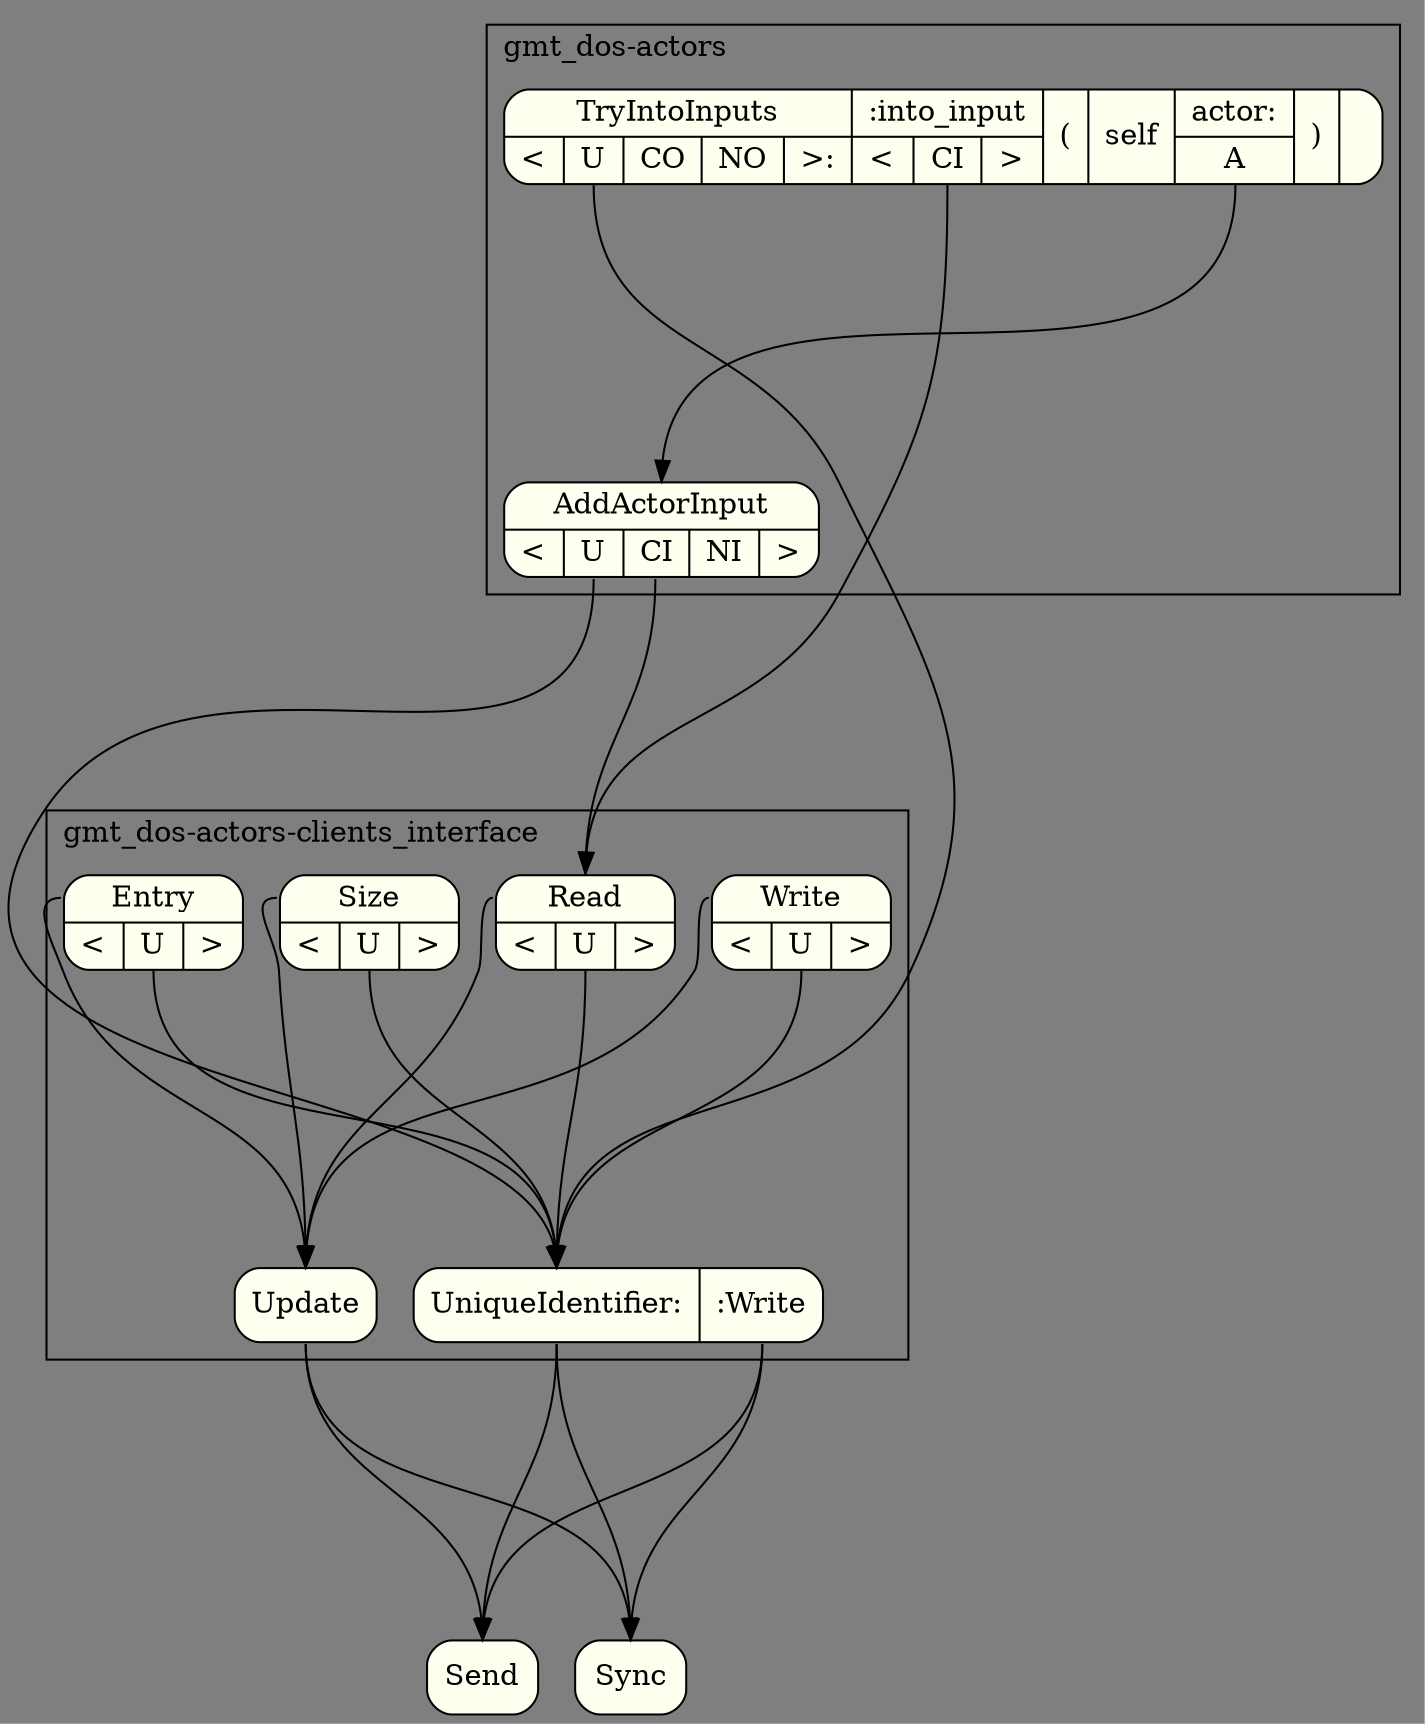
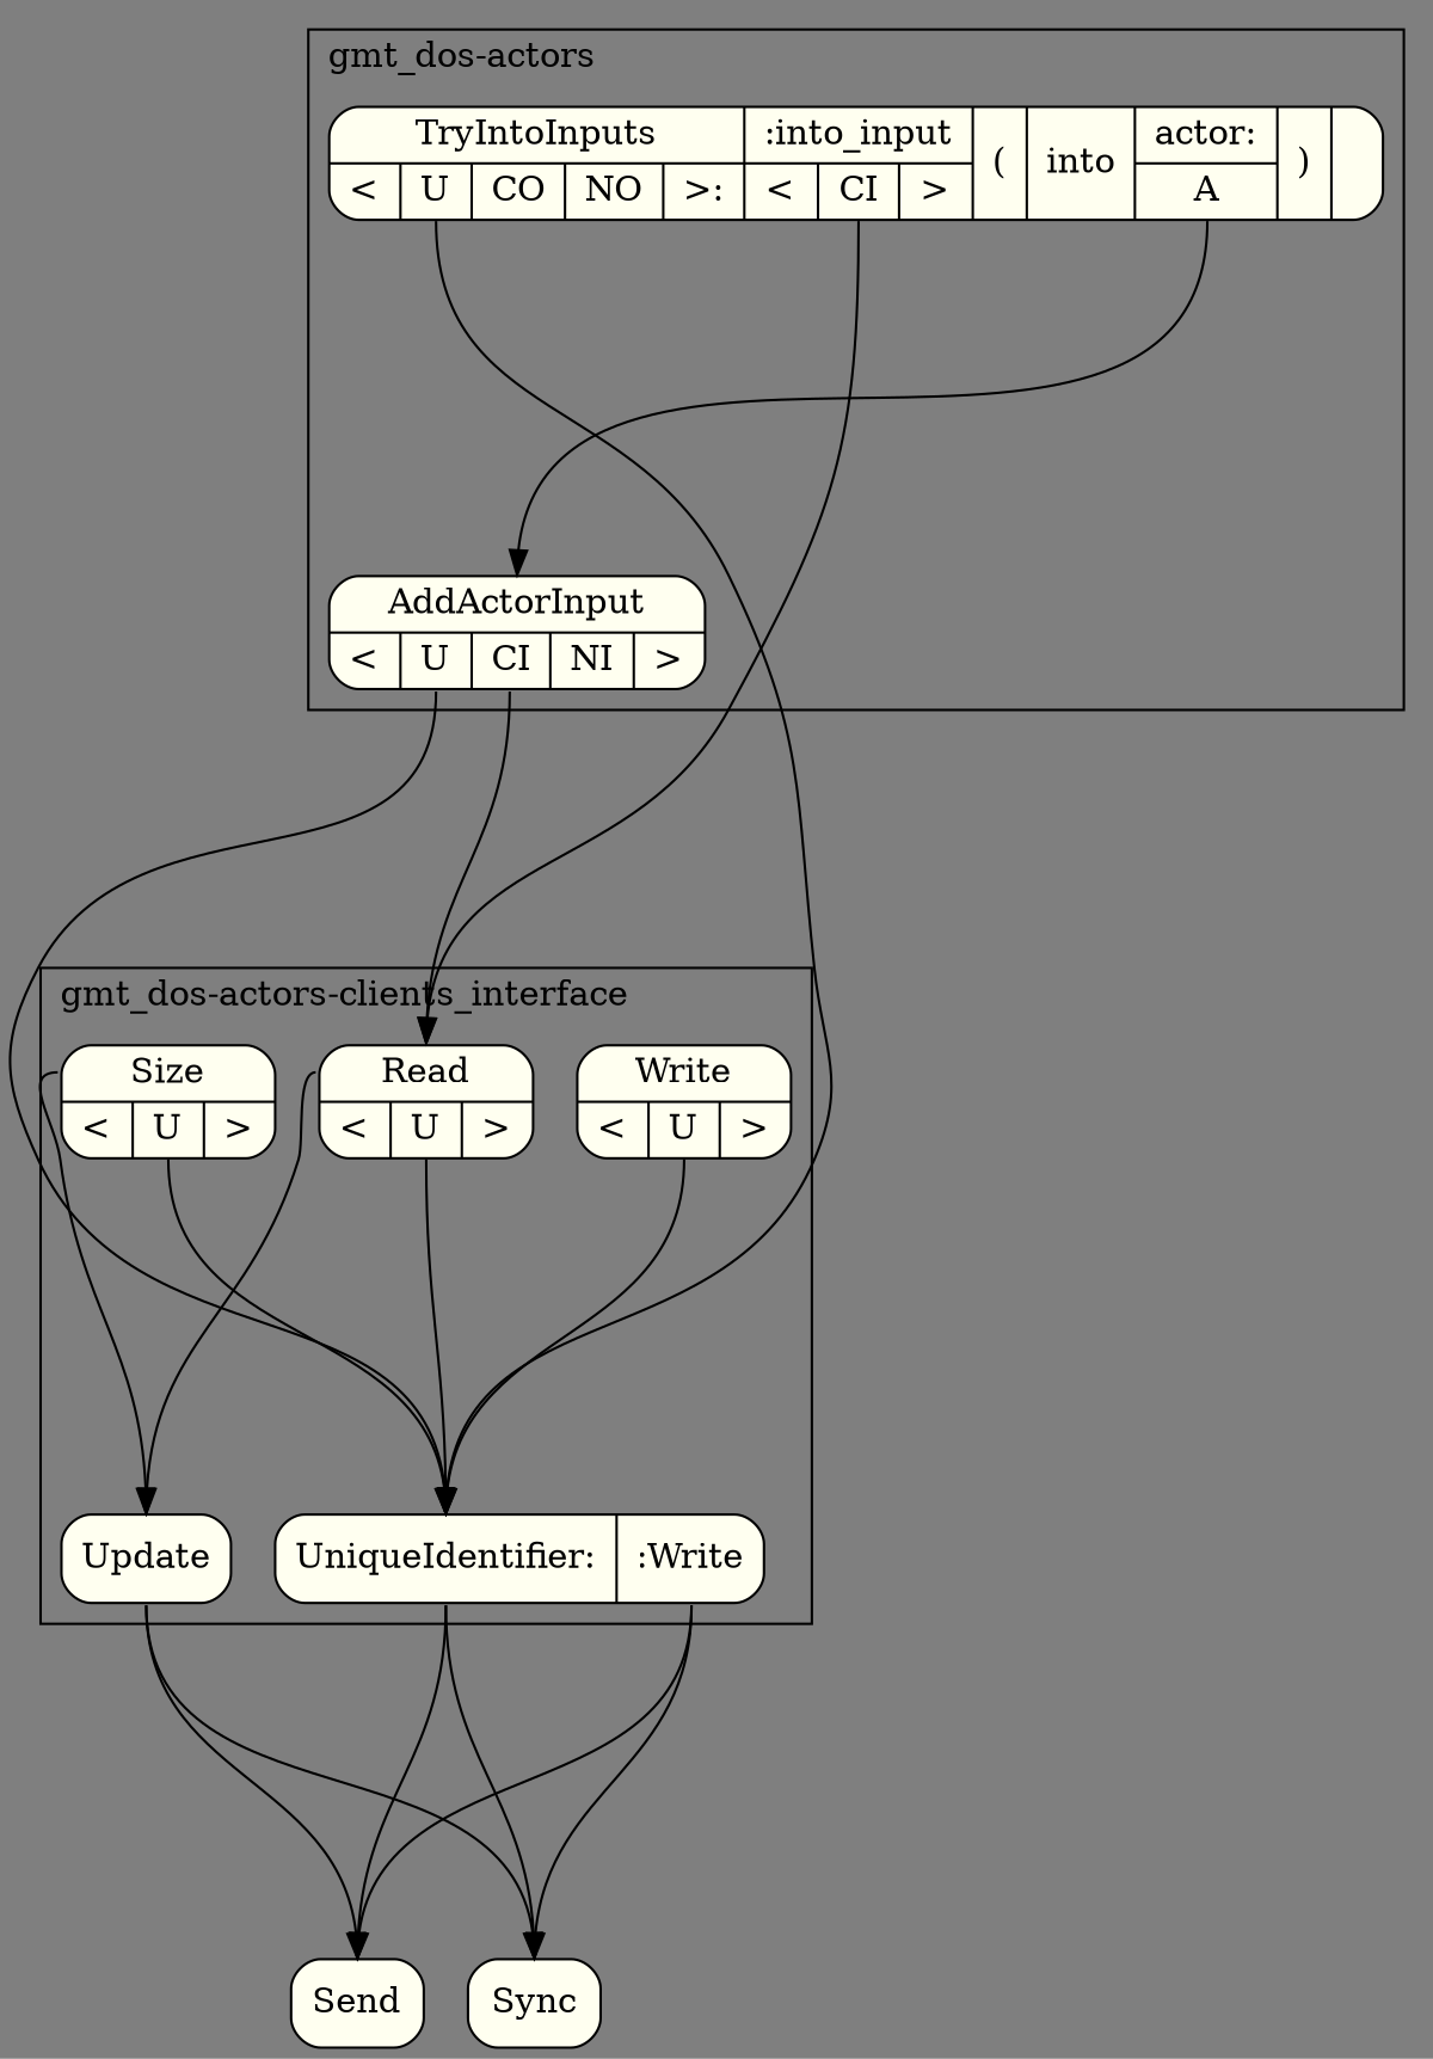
  digraph {
    bgcolor=gray50
    ranksep=2
    node [fillcolor=ivory shape=Mrecord style=filled]
    edge [headport="u:n" tailport=u]
-   n1 [label="{TryIntoInputs|{\<|<u> U|<co> CO|NO|\>:}} | {:into_input|{\<|<ci> CI|\>}}|(|self|{actor:|<a>A}|)|"]
+   n1 [label="{TryIntoInputs|{\<|<u> U|<co> CO|NO|\>:}} | {:into_input|{\<|<ci> CI|\>}}|(|into|{actor:|<a>A}|)|"]
    n2 [label="{AddActorInput|{\<|<u>U|<ci>CI| NI|\>}}"]
    n3 [label="{{<u> UniqueIdentifier:| <d> :Write}}"]
    n4 [label="<u> Update"]
    n5 [label="{<w> Write|{\<|<u>U|\>}}"]
    n6 [label="{<r> Read|{\<|<u>U|\>}}"]
    n7 [label="{<s> Size|{\<|<u>U|\>}}"]
-   n8 [label="{<e> Entry|{\<|<u>U|\>}}"]
    n9 [label=Send]
    n10 [label=Sync]
    subgraph cluster_1 {
      label="gmt_dos-actors"
      labeljust=l
      n1
      n2
    }
    subgraph cluster_2 {
      label="gmt_dos-actors-clients_interface"
      labeljust=l
      n3
      n4
      n5
      n6
      n7
-     n8
    }
    n1 -> n2 [headport=n tailport=a]
    n1 -> n3
    n1 -> n6 [headport="r:n" tailport=ci]
    n2 -> n3
    n2 -> n6 [headport="r:n" tailport=ci]
    n3 -> n9 [headport=n tailport="u:s"]
    n3 -> n9 [headport=n tailport="d:s"]
    n3 -> n10 [headport=n tailport="u:s"]
    n3 -> n10 [headport=n tailport="d:s"]
    n4 -> n9 [headport=n tailport="u:s"]
    n4 -> n10 [headport=n tailport="u:s"]
    n5 -> n3
-   n5 -> n4 [tailport="w:w"]
    n6 -> n3
    n6 -> n4 [tailport="r:w"]
    n7 -> n3
    n7 -> n4 [tailport="s:w"]
-   n8 -> n3
-   n8 -> n4 [tailport="e:w"]
  }
